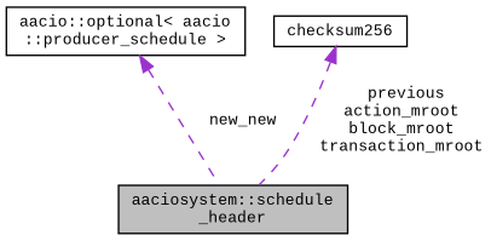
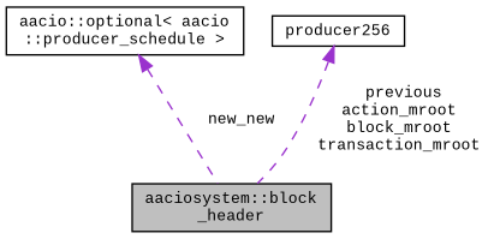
  digraph {
    fontname="Liberation Mono"
    node [color=black fillcolor=white fontname="Liberation Mono" fontsize=10 shape=record style=filled]
    edge [color=darkorchid3 dir=back fontname="Liberation Mono" fontsize=10 labelfontname=Helvetica labelfontsize=10 style=dashed]
-   n1 [fillcolor=grey75 fontcolor=black height=0.2 label="aaciosystem::schedule\l_header" width=0.4]
+   n1 [fillcolor=grey75 fontcolor=black height=0.2 label="aaciosystem::block\l_header" width=0.4]
    n2 [height=0.2 label="aacio::optional\< aacio\l::producer_schedule \>" width=0.4]
-   n3 [height=0.2 label=checksum256 width=0.4]
+   n3 [height=0.2 label=producer256 width=0.4]
    n2 -> n1 [label=" new_new"]
    n3 -> n1 [label=" previous\naction_mroot\nblock_mroot\ntransaction_mroot"]
  }
